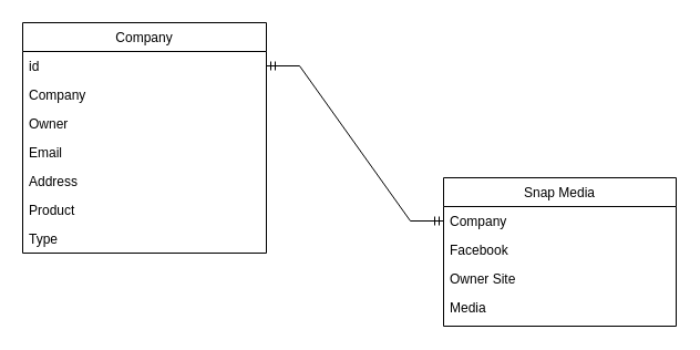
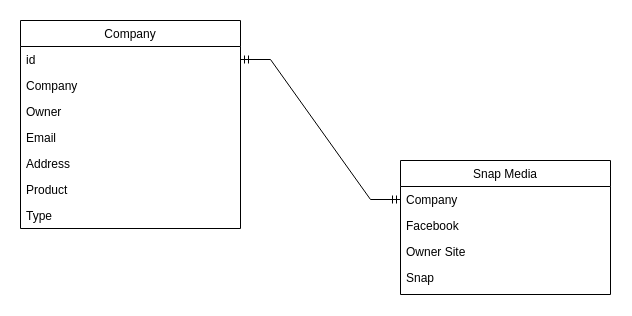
  <mxCell id="0" />
  <mxCell id="1" parent="0" />
  <mxCell id="2" value="Company" style="swimlane;fontStyle=0;childLayout=stackLayout;horizontal=1;startSize=26;fillColor=none;horizontalStack=0;resizeParent=1;resizeParentMax=0;resizeLast=0;collapsible=1;marginBottom=0;" vertex="1" parent="1"><mxGeometry x="20" y="20" width="220" height="208" as="geometry"><mxRectangle x="350" y="410" width="60" height="30" as="alternateBounds" /></mxGeometry></mxCell>
  <mxCell id="3" value="id" style="text;strokeColor=none;fillColor=none;align=left;verticalAlign=top;spacingLeft=4;spacingRight=4;overflow=hidden;rotatable=0;points=[[0,0.5],[1,0.5]];portConstraint=eastwest;" vertex="1" parent="2"><mxGeometry y="26" width="220" height="26" as="geometry" /></mxCell>
  <mxCell id="4" value="Company" style="text;strokeColor=none;fillColor=none;align=left;verticalAlign=top;spacingLeft=4;spacingRight=4;overflow=hidden;rotatable=0;points=[[0,0.5],[1,0.5]];portConstraint=eastwest;" vertex="1" parent="2"><mxGeometry y="52" width="220" height="26" as="geometry" /></mxCell>
  <mxCell id="5" value="Owner" style="text;strokeColor=none;fillColor=none;align=left;verticalAlign=top;spacingLeft=4;spacingRight=4;overflow=hidden;rotatable=0;points=[[0,0.5],[1,0.5]];portConstraint=eastwest;" vertex="1" parent="2"><mxGeometry y="78" width="220" height="26" as="geometry" /></mxCell>
  <mxCell id="6" value="Email" style="text;strokeColor=none;fillColor=none;align=left;verticalAlign=top;spacingLeft=4;spacingRight=4;overflow=hidden;rotatable=0;points=[[0,0.5],[1,0.5]];portConstraint=eastwest;" vertex="1" parent="2"><mxGeometry y="104" width="220" height="26" as="geometry" /></mxCell>
  <mxCell id="7" value="Address" style="text;strokeColor=none;fillColor=none;align=left;verticalAlign=top;spacingLeft=4;spacingRight=4;overflow=hidden;rotatable=0;points=[[0,0.5],[1,0.5]];portConstraint=eastwest;" vertex="1" parent="2"><mxGeometry y="130" width="220" height="26" as="geometry" /></mxCell>
  <mxCell id="8" value="Product" style="text;strokeColor=none;fillColor=none;align=left;verticalAlign=top;spacingLeft=4;spacingRight=4;overflow=hidden;rotatable=0;points=[[0,0.5],[1,0.5]];portConstraint=eastwest;" vertex="1" parent="2"><mxGeometry y="156" width="220" height="26" as="geometry" /></mxCell>
  <mxCell id="9" value="Type" style="text;strokeColor=none;fillColor=none;align=left;verticalAlign=top;spacingLeft=4;spacingRight=4;overflow=hidden;rotatable=0;points=[[0,0.5],[1,0.5]];portConstraint=eastwest;" vertex="1" parent="2"><mxGeometry y="182" width="220" height="26" as="geometry" /></mxCell>
  <mxCell id="10" value="Snap Media" style="swimlane;fontStyle=0;childLayout=stackLayout;horizontal=1;startSize=26;fillColor=none;horizontalStack=0;resizeParent=1;resizeParentMax=0;resizeLast=0;collapsible=1;marginBottom=0;" vertex="1" parent="1"><mxGeometry x="400" y="160" width="210" height="134" as="geometry" /></mxCell>
  <mxCell id="11" value="Company" style="text;strokeColor=none;fillColor=none;align=left;verticalAlign=top;spacingLeft=4;spacingRight=4;overflow=hidden;rotatable=0;points=[[0,0.5],[1,0.5]];portConstraint=eastwest;" vertex="1" parent="10"><mxGeometry y="26" width="210" height="26" as="geometry" /></mxCell>
  <mxCell id="12" value="Facebook" style="text;strokeColor=none;fillColor=none;align=left;verticalAlign=top;spacingLeft=4;spacingRight=4;overflow=hidden;rotatable=0;points=[[0,0.5],[1,0.5]];portConstraint=eastwest;" vertex="1" parent="10"><mxGeometry y="52" width="210" height="26" as="geometry" /></mxCell>
  <mxCell id="13" value="Owner Site" style="text;strokeColor=none;fillColor=none;align=left;verticalAlign=top;spacingLeft=4;spacingRight=4;overflow=hidden;rotatable=0;points=[[0,0.5],[1,0.5]];portConstraint=eastwest;" vertex="1" parent="10"><mxGeometry y="78" width="210" height="26" as="geometry" /></mxCell>
- <mxCell id="14" value="Media" style="text;strokeColor=none;fillColor=none;align=left;verticalAlign=top;spacingLeft=4;spacingRight=4;overflow=hidden;rotatable=0;points=[[0,0.5],[1,0.5]];portConstraint=eastwest;" vertex="1" parent="10"><mxGeometry y="104" width="210" height="30" as="geometry" /></mxCell>
+ <mxCell id="14" value="Snap" style="text;strokeColor=none;fillColor=none;align=left;verticalAlign=top;spacingLeft=4;spacingRight=4;overflow=hidden;rotatable=0;points=[[0,0.5],[1,0.5]];portConstraint=eastwest;" vertex="1" parent="10"><mxGeometry y="104" width="210" height="30" as="geometry" /></mxCell>
  <mxCell id="15" value="" style="edgeStyle=entityRelationEdgeStyle;fontSize=12;html=1;endArrow=ERmandOne;startArrow=ERmandOne;rounded=0;" edge="1" parent="1" source="3" target="11"><mxGeometry width="100" height="100" relative="1" as="geometry"><mxPoint x="190" y="72" as="sourcePoint" /><mxPoint x="290" y="-28" as="targetPoint" /></mxGeometry></mxCell>
